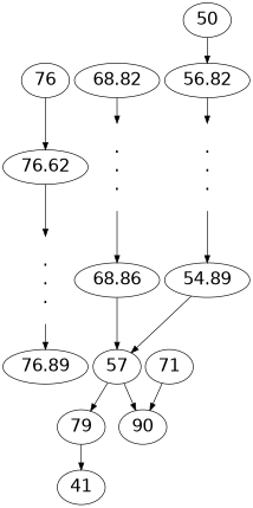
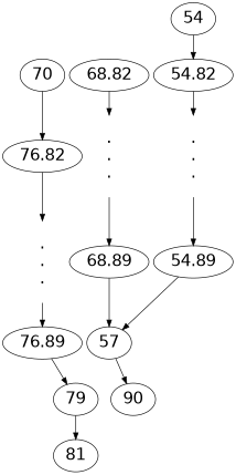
  digraph {
    nodesep=0.1
    node [fontname=Helvetica fontsize=24]
    n1 [color=white label=".\n.\n."]
    54.89
    57
    n4 [color=white label=".\n.\n."]
-   68.89 [label=68.86]
+   68.89
    n6 [color=white label=".\n.\n."]
    76.89
    79
-   54 [label=50]
-   54.82 [label=56.82]
+   54
+   54.82
    n11 [label=90]
    68.82
-   71
-   76
-   76.82 [label=76.62]
-   81 [label=41]
+   76 [label=70]
+   76.82
+   81
    n1 -> 54.89
    54.89 -> 57
    57 -> n11
    n4 -> 68.89
    68.89 -> 57
    n6 -> 76.89
-   57 -> 79
+   76.89 -> 79
    79 -> 81
    54 -> 54.82
    54.82 -> n1
    68.82 -> n4
-   71 -> n11
    76 -> 76.82
    76.82 -> n6
  }
